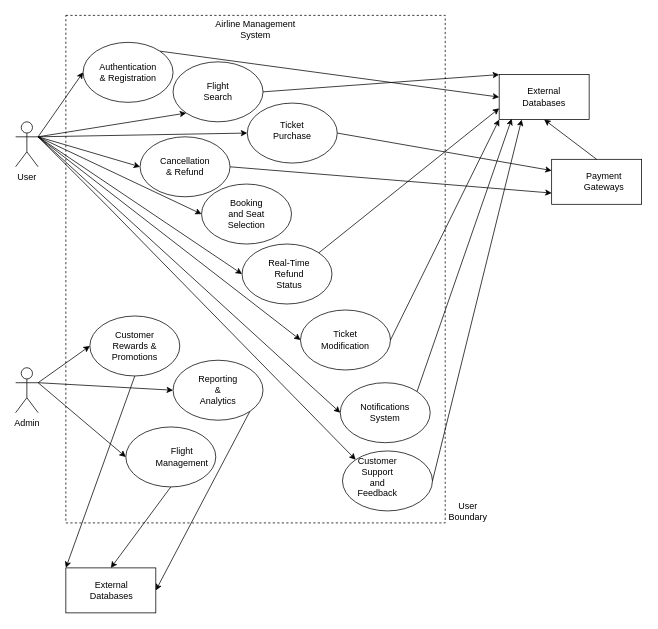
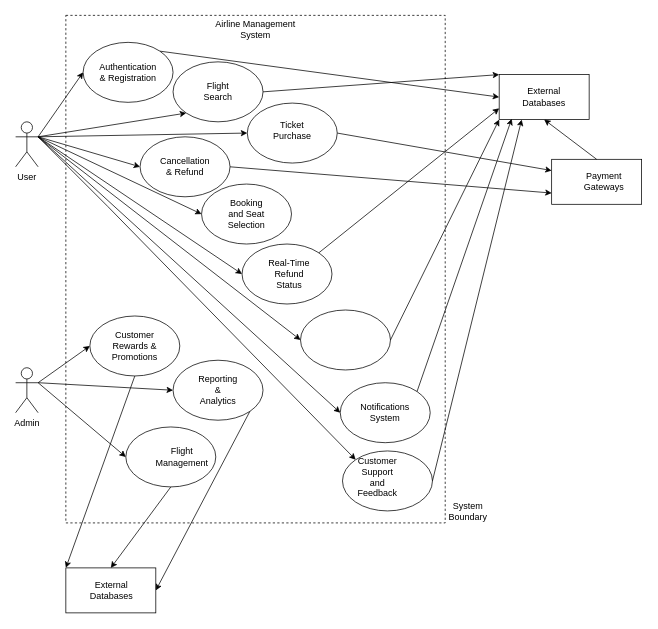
  <mxCell id="0" />
  <mxCell id="1" parent="0" />
  <mxCell id="2" value="" style="rounded=0;whiteSpace=wrap;html=1;dashed=1;" parent="1" vertex="1"><mxGeometry x="87" y="20" width="506" height="677" as="geometry" /></mxCell>
  <mxCell id="3" value="Airline Management System" style="text;html=1;strokeColor=none;fillColor=none;align=center;verticalAlign=middle;whiteSpace=wrap;rounded=0;" parent="1" vertex="1"><mxGeometry x="268" y="24" width="144" height="30" as="geometry" /></mxCell>
  <mxCell id="4" value="" style="rounded=0;whiteSpace=wrap;html=1;" parent="1" vertex="1"><mxGeometry x="735" y="212" width="120" height="60" as="geometry" /></mxCell>
  <mxCell id="5" value="" style="rounded=0;whiteSpace=wrap;html=1;" parent="1" vertex="1"><mxGeometry x="665" y="99" width="120" height="60" as="geometry" /></mxCell>
  <mxCell id="6" value="External Databases" style="text;html=1;strokeColor=none;fillColor=none;align=center;verticalAlign=middle;whiteSpace=wrap;rounded=0;" parent="1" vertex="1"><mxGeometry x="695" y="114" width="60" height="30" as="geometry" /></mxCell>
  <mxCell id="7" value="Payment Gateways" style="text;html=1;strokeColor=none;fillColor=none;align=center;verticalAlign=middle;whiteSpace=wrap;rounded=0;" parent="1" vertex="1"><mxGeometry x="775" y="227" width="60" height="30" as="geometry" /></mxCell>
  <mxCell id="8" value="User" style="shape=umlActor;verticalLabelPosition=bottom;verticalAlign=top;html=1;outlineConnect=0;" parent="1" vertex="1"><mxGeometry x="20" y="162" width="30" height="60" as="geometry" /></mxCell>
- <mxCell id="9" value="User Boundary" style="text;html=1;strokeColor=none;fillColor=none;align=center;verticalAlign=middle;whiteSpace=wrap;rounded=0;" parent="1" vertex="1"><mxGeometry x="593" y="667" width="61" height="30" as="geometry" /></mxCell>
+ <mxCell id="9" value="System Boundary" style="text;html=1;strokeColor=none;fillColor=none;align=center;verticalAlign=middle;whiteSpace=wrap;rounded=0;" parent="1" vertex="1"><mxGeometry x="593" y="667" width="61" height="30" as="geometry" /></mxCell>
  <mxCell id="10" value="" style="endArrow=classic;html=1;rounded=0;entryX=0;entryY=0.5;entryDx=0;entryDy=0;exitX=1;exitY=0;exitDx=0;exitDy=0;" parent="1" source="12" target="5" edge="1"><mxGeometry width="50" height="50" relative="1" as="geometry"><mxPoint x="611" y="129" as="sourcePoint" /><mxPoint x="428" y="209" as="targetPoint" /></mxGeometry></mxCell>
  <mxCell id="11" value="" style="endArrow=classic;html=1;rounded=0;entryX=0;entryY=0.25;entryDx=0;entryDy=0;exitX=1;exitY=0.5;exitDx=0;exitDy=0;" parent="1" source="16" target="4" edge="1"><mxGeometry width="50" height="50" relative="1" as="geometry"><mxPoint x="571" y="195" as="sourcePoint" /><mxPoint x="735" y="245" as="targetPoint" /></mxGeometry></mxCell>
  <mxCell id="12" value="" style="ellipse;whiteSpace=wrap;html=1;" vertex="1" parent="1"><mxGeometry x="110" y="56" width="120" height="80" as="geometry" /></mxCell>
  <mxCell id="13" value="" style="ellipse;whiteSpace=wrap;html=1;" vertex="1" parent="1"><mxGeometry x="230" y="82" width="120" height="80" as="geometry" /></mxCell>
  <mxCell id="14" value="" style="ellipse;whiteSpace=wrap;html=1;" vertex="1" parent="1"><mxGeometry x="268" y="245" width="120" height="80" as="geometry" /></mxCell>
  <mxCell id="15" value="" style="ellipse;whiteSpace=wrap;html=1;" vertex="1" parent="1"><mxGeometry x="322" y="325" width="120" height="80" as="geometry" /></mxCell>
  <mxCell id="16" value="" style="ellipse;whiteSpace=wrap;html=1;" vertex="1" parent="1"><mxGeometry x="329" y="137" width="120" height="80" as="geometry" /></mxCell>
  <mxCell id="17" value="" style="ellipse;whiteSpace=wrap;html=1;" vertex="1" parent="1"><mxGeometry x="400" y="413" width="120" height="80" as="geometry" /></mxCell>
  <mxCell id="18" value="" style="ellipse;whiteSpace=wrap;html=1;" vertex="1" parent="1"><mxGeometry x="186" y="182" width="120" height="80" as="geometry" /></mxCell>
  <mxCell id="19" value="" style="ellipse;whiteSpace=wrap;html=1;" vertex="1" parent="1"><mxGeometry x="453" y="510" width="120" height="80" as="geometry" /></mxCell>
  <mxCell id="20" value="" style="ellipse;whiteSpace=wrap;html=1;" vertex="1" parent="1"><mxGeometry x="230" y="480" width="120" height="80" as="geometry" /></mxCell>
  <mxCell id="21" value="" style="ellipse;whiteSpace=wrap;html=1;" vertex="1" parent="1"><mxGeometry x="167" y="569" width="120" height="80" as="geometry" /></mxCell>
  <mxCell id="22" value="" style="ellipse;whiteSpace=wrap;html=1;" vertex="1" parent="1"><mxGeometry x="119" y="421" width="120" height="80" as="geometry" /></mxCell>
  <mxCell id="23" value="" style="ellipse;whiteSpace=wrap;html=1;" vertex="1" parent="1"><mxGeometry x="456" y="601" width="120" height="80" as="geometry" /></mxCell>
  <mxCell id="24" value="Authentication &amp;amp; Registration" style="text;html=1;strokeColor=none;fillColor=none;align=center;verticalAlign=middle;whiteSpace=wrap;rounded=0;" vertex="1" parent="1"><mxGeometry x="140" y="81" width="60" height="30" as="geometry" /></mxCell>
  <mxCell id="25" value="Flight Search" style="text;html=1;strokeColor=none;fillColor=none;align=center;verticalAlign=middle;whiteSpace=wrap;rounded=0;" vertex="1" parent="1"><mxGeometry x="260" y="107" width="60" height="30" as="geometry" /></mxCell>
  <mxCell id="26" value="Booking and Seat Selection" style="text;html=1;strokeColor=none;fillColor=none;align=center;verticalAlign=middle;whiteSpace=wrap;rounded=0;" vertex="1" parent="1"><mxGeometry x="298" y="270" width="60" height="30" as="geometry" /></mxCell>
  <mxCell id="27" value="Ticket Purchase" style="text;html=1;strokeColor=none;fillColor=none;align=center;verticalAlign=middle;whiteSpace=wrap;rounded=0;" vertex="1" parent="1"><mxGeometry x="359" y="159" width="60" height="30" as="geometry" /></mxCell>
- <mxCell id="28" value="Ticket Modification" style="text;html=1;strokeColor=none;fillColor=none;align=center;verticalAlign=middle;whiteSpace=wrap;rounded=0;" vertex="1" parent="1"><mxGeometry x="430" y="438" width="60" height="30" as="geometry" /></mxCell>
  <mxCell id="29" value="Cancellation &amp;amp; Refund" style="text;html=1;strokeColor=none;fillColor=none;align=center;verticalAlign=middle;whiteSpace=wrap;rounded=0;" vertex="1" parent="1"><mxGeometry x="216" y="207" width="60" height="30" as="geometry" /></mxCell>
  <mxCell id="30" value="Real-Time Refund Status" style="text;html=1;strokeColor=none;fillColor=none;align=center;verticalAlign=middle;whiteSpace=wrap;rounded=0;" vertex="1" parent="1"><mxGeometry x="355" y="350" width="60" height="30" as="geometry" /></mxCell>
  <mxCell id="31" value="Notifications System" style="text;html=1;strokeColor=none;fillColor=none;align=center;verticalAlign=middle;whiteSpace=wrap;rounded=0;" vertex="1" parent="1"><mxGeometry x="483" y="535" width="60" height="30" as="geometry" /></mxCell>
  <mxCell id="32" value="Customer Support and Feedback" style="text;html=1;strokeColor=none;fillColor=none;align=center;verticalAlign=middle;whiteSpace=wrap;rounded=0;" vertex="1" parent="1"><mxGeometry x="473" y="621" width="60" height="30" as="geometry" /></mxCell>
  <mxCell id="33" value="Flight Management" style="text;html=1;strokeColor=none;fillColor=none;align=center;verticalAlign=middle;whiteSpace=wrap;rounded=0;" vertex="1" parent="1"><mxGeometry x="212" y="594" width="60" height="30" as="geometry" /></mxCell>
  <mxCell id="34" value="Reporting &amp;amp; Analytics" style="text;html=1;strokeColor=none;fillColor=none;align=center;verticalAlign=middle;whiteSpace=wrap;rounded=0;" vertex="1" parent="1"><mxGeometry x="260" y="505" width="60" height="30" as="geometry" /></mxCell>
  <mxCell id="35" value="Customer Rewards &amp;amp; Promotions" style="text;html=1;strokeColor=none;fillColor=none;align=center;verticalAlign=middle;whiteSpace=wrap;rounded=0;" vertex="1" parent="1"><mxGeometry x="149" y="446" width="60" height="30" as="geometry" /></mxCell>
  <mxCell id="36" value="" style="endArrow=classic;html=1;rounded=0;entryX=0;entryY=0.5;entryDx=0;entryDy=0;exitX=1;exitY=0.333;exitDx=0;exitDy=0;exitPerimeter=0;" edge="1" parent="1" source="8" target="12"><mxGeometry width="50" height="50" relative="1" as="geometry"><mxPoint x="81" y="176" as="sourcePoint" /><mxPoint x="131" y="126" as="targetPoint" /></mxGeometry></mxCell>
  <mxCell id="37" value="" style="endArrow=classic;html=1;rounded=0;exitX=1;exitY=0.333;exitDx=0;exitDy=0;exitPerimeter=0;entryX=0;entryY=1;entryDx=0;entryDy=0;" edge="1" parent="1" source="8" target="13"><mxGeometry width="50" height="50" relative="1" as="geometry"><mxPoint x="238" y="143" as="sourcePoint" /><mxPoint x="288" y="93" as="targetPoint" /><Array as="points" /></mxGeometry></mxCell>
  <mxCell id="38" value="" style="endArrow=classic;html=1;rounded=0;exitX=1;exitY=0.333;exitDx=0;exitDy=0;exitPerimeter=0;entryX=0;entryY=0.5;entryDx=0;entryDy=0;" edge="1" parent="1" source="8" target="14"><mxGeometry width="50" height="50" relative="1" as="geometry"><mxPoint x="402" y="148" as="sourcePoint" /><mxPoint x="452" y="98" as="targetPoint" /><Array as="points" /></mxGeometry></mxCell>
  <mxCell id="39" value="" style="endArrow=classic;html=1;rounded=0;entryX=0;entryY=0.5;entryDx=0;entryDy=0;exitX=1;exitY=0.333;exitDx=0;exitDy=0;exitPerimeter=0;" edge="1" parent="1" source="8" target="17"><mxGeometry width="50" height="50" relative="1" as="geometry"><mxPoint x="59" y="253" as="sourcePoint" /><mxPoint x="109" y="203" as="targetPoint" /></mxGeometry></mxCell>
  <mxCell id="40" value="" style="endArrow=classic;html=1;rounded=0;entryX=0;entryY=0.5;entryDx=0;entryDy=0;exitX=1;exitY=0.333;exitDx=0;exitDy=0;exitPerimeter=0;" edge="1" parent="1" source="8" target="18"><mxGeometry width="50" height="50" relative="1" as="geometry"><mxPoint x="243" y="248" as="sourcePoint" /><mxPoint x="293" y="198" as="targetPoint" /><Array as="points" /></mxGeometry></mxCell>
  <mxCell id="41" value="" style="endArrow=classic;html=1;rounded=0;entryX=0;entryY=0.5;entryDx=0;entryDy=0;exitX=1;exitY=0.333;exitDx=0;exitDy=0;exitPerimeter=0;" edge="1" parent="1" source="8" target="16"><mxGeometry width="50" height="50" relative="1" as="geometry"><mxPoint x="402" y="254" as="sourcePoint" /><mxPoint x="452" y="204" as="targetPoint" /><Array as="points" /></mxGeometry></mxCell>
  <mxCell id="42" value="" style="endArrow=classic;html=1;rounded=0;entryX=0;entryY=0.5;entryDx=0;entryDy=0;exitX=1;exitY=0.333;exitDx=0;exitDy=0;exitPerimeter=0;" edge="1" parent="1" source="8" target="19"><mxGeometry width="50" height="50" relative="1" as="geometry"><mxPoint x="60" y="383" as="sourcePoint" /><mxPoint x="110" y="333" as="targetPoint" /></mxGeometry></mxCell>
  <mxCell id="43" value="" style="endArrow=classic;html=1;rounded=0;entryX=0;entryY=0;entryDx=0;entryDy=0;exitX=1;exitY=0.333;exitDx=0;exitDy=0;exitPerimeter=0;" edge="1" parent="1" source="8" target="23"><mxGeometry width="50" height="50" relative="1" as="geometry"><mxPoint x="245" y="381" as="sourcePoint" /><mxPoint x="295" y="331" as="targetPoint" /><Array as="points"><mxPoint x="143" y="275" /></Array></mxGeometry></mxCell>
  <mxCell id="44" value="" style="endArrow=classic;html=1;rounded=0;entryX=0;entryY=0.5;entryDx=0;entryDy=0;exitX=1;exitY=0.333;exitDx=0;exitDy=0;exitPerimeter=0;" edge="1" parent="1" source="8" target="15"><mxGeometry width="50" height="50" relative="1" as="geometry"><mxPoint x="403" y="379" as="sourcePoint" /><mxPoint x="453" y="329" as="targetPoint" /><Array as="points" /></mxGeometry></mxCell>
  <mxCell id="45" value="Admin" style="shape=umlActor;verticalLabelPosition=bottom;verticalAlign=top;html=1;outlineConnect=0;" vertex="1" parent="1"><mxGeometry x="20" y="490" width="30" height="60" as="geometry" /></mxCell>
  <mxCell id="46" value="" style="endArrow=classic;html=1;rounded=0;exitX=1;exitY=0.333;exitDx=0;exitDy=0;exitPerimeter=0;entryX=0;entryY=0.5;entryDx=0;entryDy=0;" edge="1" parent="1" source="45" target="22"><mxGeometry width="50" height="50" relative="1" as="geometry"><mxPoint x="71" y="510" as="sourcePoint" /><mxPoint x="121" y="460" as="targetPoint" /></mxGeometry></mxCell>
  <mxCell id="47" value="" style="endArrow=classic;html=1;rounded=0;exitX=1;exitY=0.333;exitDx=0;exitDy=0;exitPerimeter=0;entryX=0;entryY=0.5;entryDx=0;entryDy=0;" edge="1" parent="1" source="45" target="20"><mxGeometry width="50" height="50" relative="1" as="geometry"><mxPoint x="181" y="576" as="sourcePoint" /><mxPoint x="231" y="526" as="targetPoint" /></mxGeometry></mxCell>
  <mxCell id="48" value="" style="endArrow=classic;html=1;rounded=0;exitX=1;exitY=0.333;exitDx=0;exitDy=0;exitPerimeter=0;entryX=0;entryY=0.5;entryDx=0;entryDy=0;" edge="1" parent="1" source="45" target="21"><mxGeometry width="50" height="50" relative="1" as="geometry"><mxPoint x="117" y="658" as="sourcePoint" /><mxPoint x="167" y="608" as="targetPoint" /></mxGeometry></mxCell>
  <mxCell id="49" value="" style="endArrow=classic;html=1;rounded=0;exitX=1;exitY=0.5;exitDx=0;exitDy=0;entryX=0;entryY=0.75;entryDx=0;entryDy=0;" edge="1" parent="1" source="18" target="4"><mxGeometry width="50" height="50" relative="1" as="geometry"><mxPoint x="613" y="293" as="sourcePoint" /><mxPoint x="663" y="243" as="targetPoint" /></mxGeometry></mxCell>
  <mxCell id="50" value="" style="endArrow=classic;html=1;rounded=0;exitX=0.5;exitY=0;exitDx=0;exitDy=0;entryX=0.5;entryY=1;entryDx=0;entryDy=0;" edge="1" parent="1" source="4" target="5"><mxGeometry width="50" height="50" relative="1" as="geometry"><mxPoint x="689" y="207" as="sourcePoint" /><mxPoint x="739" y="157" as="targetPoint" /></mxGeometry></mxCell>
  <mxCell id="51" value="" style="endArrow=classic;html=1;rounded=0;exitX=1;exitY=0.5;exitDx=0;exitDy=0;entryX=0;entryY=1;entryDx=0;entryDy=0;" edge="1" parent="1" source="17" target="5"><mxGeometry width="50" height="50" relative="1" as="geometry"><mxPoint x="518" y="436" as="sourcePoint" /><mxPoint x="568" y="386" as="targetPoint" /></mxGeometry></mxCell>
  <mxCell id="52" value="" style="endArrow=classic;html=1;rounded=0;exitX=1;exitY=0.5;exitDx=0;exitDy=0;entryX=0;entryY=0;entryDx=0;entryDy=0;" edge="1" parent="1" source="13" target="5"><mxGeometry width="50" height="50" relative="1" as="geometry"><mxPoint x="475" y="103" as="sourcePoint" /><mxPoint x="525" y="53" as="targetPoint" /></mxGeometry></mxCell>
  <mxCell id="53" value="" style="rounded=0;whiteSpace=wrap;html=1;" vertex="1" parent="1"><mxGeometry x="87" y="757" width="120" height="60" as="geometry" /></mxCell>
  <mxCell id="54" value="External Databases" style="text;html=1;strokeColor=none;fillColor=none;align=center;verticalAlign=middle;whiteSpace=wrap;rounded=0;" vertex="1" parent="1"><mxGeometry x="118" y="772" width="60" height="30" as="geometry" /></mxCell>
  <mxCell id="55" value="" style="endArrow=classic;html=1;rounded=0;entryX=0;entryY=0;entryDx=0;entryDy=0;exitX=0.5;exitY=1;exitDx=0;exitDy=0;" edge="1" parent="1" source="22" target="53"><mxGeometry width="50" height="50" relative="1" as="geometry"><mxPoint x="15" y="770" as="sourcePoint" /><mxPoint x="65" y="720" as="targetPoint" /></mxGeometry></mxCell>
  <mxCell id="56" value="" style="endArrow=classic;html=1;rounded=0;entryX=0.5;entryY=0;entryDx=0;entryDy=0;exitX=0.5;exitY=1;exitDx=0;exitDy=0;" edge="1" parent="1" source="21" target="53"><mxGeometry width="50" height="50" relative="1" as="geometry"><mxPoint x="22" y="759" as="sourcePoint" /><mxPoint x="72" y="709" as="targetPoint" /></mxGeometry></mxCell>
  <mxCell id="57" value="" style="endArrow=classic;html=1;rounded=0;entryX=1;entryY=0.5;entryDx=0;entryDy=0;exitX=1;exitY=1;exitDx=0;exitDy=0;" edge="1" parent="1" source="20" target="53"><mxGeometry width="50" height="50" relative="1" as="geometry"><mxPoint x="273" y="795" as="sourcePoint" /><mxPoint x="323" y="745" as="targetPoint" /></mxGeometry></mxCell>
  <mxCell id="58" value="" style="endArrow=classic;html=1;rounded=0;exitX=1;exitY=0;exitDx=0;exitDy=0;entryX=0;entryY=0.75;entryDx=0;entryDy=0;" edge="1" parent="1" source="15" target="5"><mxGeometry width="50" height="50" relative="1" as="geometry"><mxPoint x="431" y="339" as="sourcePoint" /><mxPoint x="481" y="289" as="targetPoint" /></mxGeometry></mxCell>
  <mxCell id="59" value="" style="endArrow=classic;html=1;rounded=0;entryX=0.139;entryY=0.983;entryDx=0;entryDy=0;entryPerimeter=0;exitX=1;exitY=0;exitDx=0;exitDy=0;" edge="1" parent="1" source="19" target="5"><mxGeometry width="50" height="50" relative="1" as="geometry"><mxPoint x="566" y="446" as="sourcePoint" /><mxPoint x="616" y="396" as="targetPoint" /></mxGeometry></mxCell>
  <mxCell id="60" value="" style="endArrow=classic;html=1;rounded=0;entryX=0.25;entryY=1;entryDx=0;entryDy=0;exitX=1;exitY=0.5;exitDx=0;exitDy=0;" edge="1" parent="1" source="23" target="5"><mxGeometry width="50" height="50" relative="1" as="geometry"><mxPoint x="633" y="515" as="sourcePoint" /><mxPoint x="683" y="465" as="targetPoint" /></mxGeometry></mxCell>
